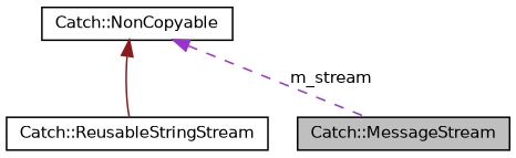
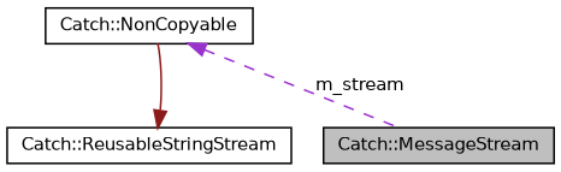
  digraph {
    node [color=black fillcolor=white fontname=Helvetica fontsize=10 shape=record style=filled]
    edge [dir=back fontname=Helvetica fontsize=10 labelfontname=Helvetica labelfontsize=10]
    n1 [fillcolor=grey75 fontcolor=black height=0.2 label="Catch::MessageStream" width=0.4]
    n2 [height=0.2 label="Catch::ReusableStringStream" width=0.4]
    n3 [height=0.2 label="Catch::NonCopyable" width=0.4]
    n3 -> n1 [color=darkorchid3 label=" m_stream" style=dashed]
-   n3 -> n2 [color=firebrick4 style=solid]
+   n2 -> n3 [color=firebrick4 style=solid]
  }
